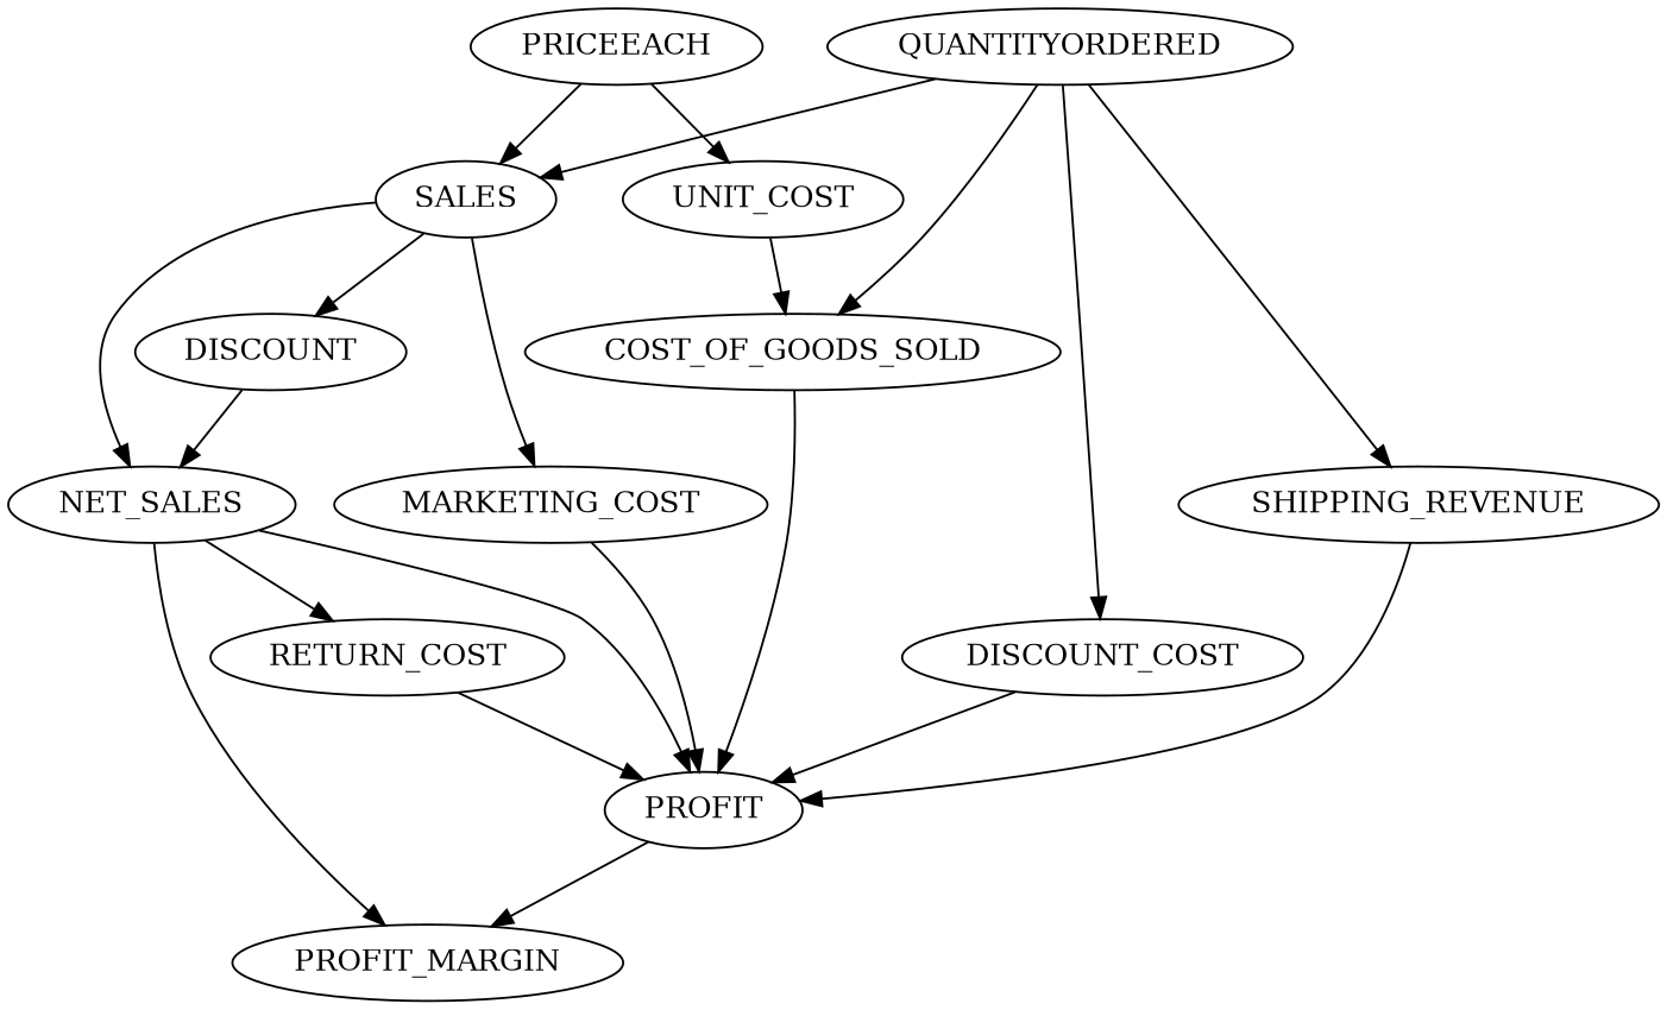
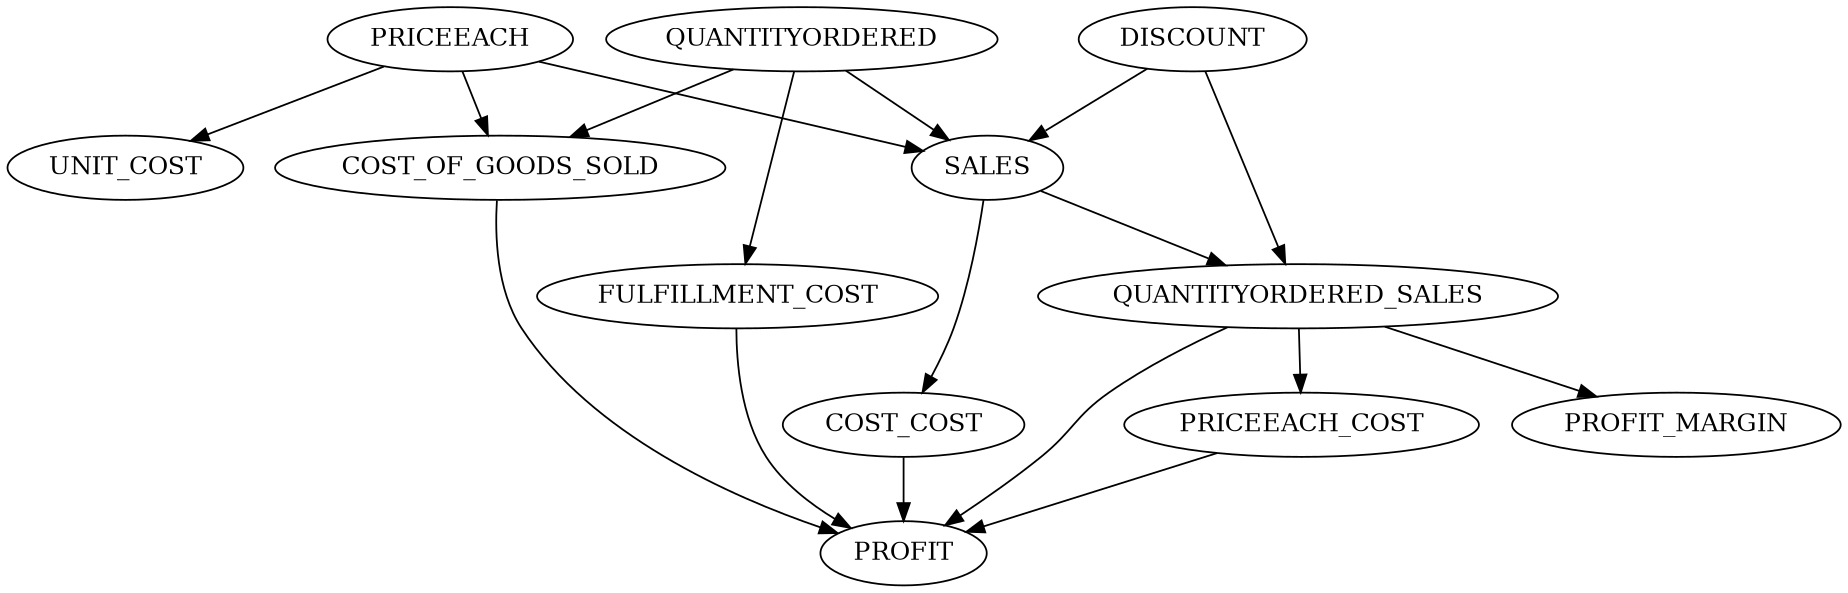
  digraph {
    rankdir=TB
    PRICEEACH
    UNIT_COST
    SALES
    COST_OF_GOODS_SOLD
    DISCOUNT
-   NET_SALES
-   MARKETING_COST
+   NET_SALES [label=QUANTITYORDERED_SALES]
+   MARKETING_COST [label=COST_COST]
    PROFIT
-   SHIPPING_REVENUE
-   RETURN_COST
+   RETURN_COST [label=PRICEEACH_COST]
    PROFIT_MARGIN
    QUANTITYORDERED
-   FULFILLMENT_COST [label=DISCOUNT_COST]
+   FULFILLMENT_COST
    PRICEEACH -> UNIT_COST
    PRICEEACH -> SALES
-   UNIT_COST -> COST_OF_GOODS_SOLD
-   SALES -> DISCOUNT
+   PRICEEACH -> COST_OF_GOODS_SOLD
+   DISCOUNT -> SALES
    SALES -> NET_SALES
    SALES -> MARKETING_COST
    COST_OF_GOODS_SOLD -> PROFIT
    DISCOUNT -> NET_SALES
    NET_SALES -> PROFIT
    NET_SALES -> RETURN_COST
    NET_SALES -> PROFIT_MARGIN
    MARKETING_COST -> PROFIT
-   PROFIT -> PROFIT_MARGIN
-   SHIPPING_REVENUE -> PROFIT
    RETURN_COST -> PROFIT
    QUANTITYORDERED -> SALES
    QUANTITYORDERED -> COST_OF_GOODS_SOLD
-   QUANTITYORDERED -> SHIPPING_REVENUE
    QUANTITYORDERED -> FULFILLMENT_COST
    FULFILLMENT_COST -> PROFIT
  }
